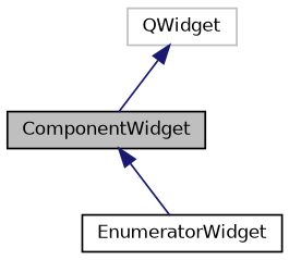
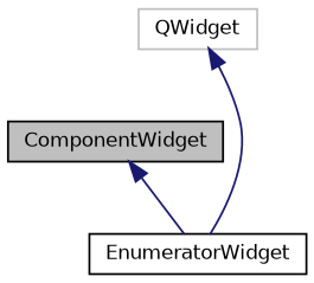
  digraph {
    node [color=black fillcolor=white fontname=Helvetica fontsize=10 shape=record style=filled]
    edge [color=midnightblue dir=back fontname=Helvetica fontsize=10 labelfontname=Helvetica labelfontsize=10 style=solid]
    n1 [fillcolor=grey75 fontcolor=black height=0.2 label=ComponentWidget width=0.4]
    n2 [height=0.2 label=EnumeratorWidget width=0.4]
    n3 [color=grey75 height=0.2 label=QWidget width=0.4]
    n1 -> n2
-   n3 -> n1
+   n3 -> n2
  }
